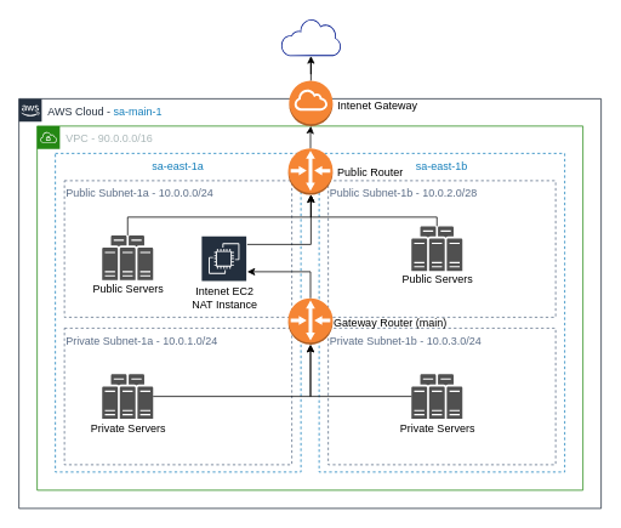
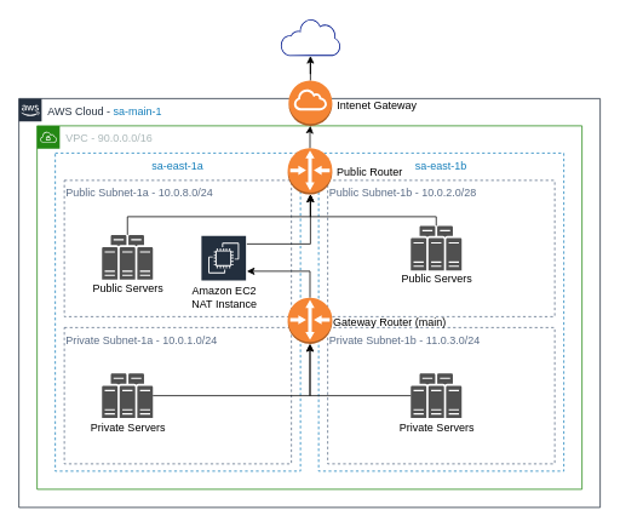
  <mxCell id="0" />
  <mxCell id="1" parent="0" />
- <mxCell id="2" value="Public Subnet-1a - 10.0.0.0/24" style="fillColor=none;strokeColor=#5A6C86;dashed=1;verticalAlign=top;fontStyle=0;fontColor=#5A6C86;align=left;" vertex="1" parent="1"><mxGeometry x="70" y="198" width="250" height="150" as="geometry" /></mxCell>
+ <mxCell id="2" value="Public Subnet-1a - 10.0.8.0/24" style="fillColor=none;strokeColor=#5A6C86;dashed=1;verticalAlign=top;fontStyle=0;fontColor=#5A6C86;align=left;" vertex="1" parent="1"><mxGeometry x="70" y="198" width="250" height="150" as="geometry" /></mxCell>
  <mxCell id="3" value="AWS Cloud -&amp;nbsp;&lt;span style=&quot;color: rgb(20 , 126 , 186)&quot;&gt;sa-main-1&lt;/span&gt;" style="points=[[0,0],[0.25,0],[0.5,0],[0.75,0],[1,0],[1,0.25],[1,0.5],[1,0.75],[1,1],[0.75,1],[0.5,1],[0.25,1],[0,1],[0,0.75],[0,0.5],[0,0.25]];outlineConnect=0;gradientColor=none;html=1;whiteSpace=wrap;fontSize=12;fontStyle=0;shape=mxgraph.aws4.group;grIcon=mxgraph.aws4.group_aws_cloud_alt;strokeColor=#232F3E;fillColor=none;verticalAlign=top;align=left;spacingLeft=30;fontColor=#232F3E;dashed=0;" vertex="1" parent="1"><mxGeometry x="20" y="108" width="640" height="450" as="geometry" /></mxCell>
  <mxCell id="4" value="VPC - 90.0.0.0/16" style="points=[[0,0],[0.25,0],[0.5,0],[0.75,0],[1,0],[1,0.25],[1,0.5],[1,0.75],[1,1],[0.75,1],[0.5,1],[0.25,1],[0,1],[0,0.75],[0,0.5],[0,0.25]];outlineConnect=0;gradientColor=none;html=1;whiteSpace=wrap;fontSize=12;fontStyle=0;shape=mxgraph.aws4.group;grIcon=mxgraph.aws4.group_vpc;strokeColor=#248814;fillColor=none;verticalAlign=top;align=left;spacingLeft=30;fontColor=#AAB7B8;dashed=0;" vertex="1" parent="1"><mxGeometry x="40" y="138" width="600" height="400" as="geometry" /></mxCell>
  <mxCell id="5" value="sa-east-1b" style="fillColor=none;strokeColor=#147EBA;dashed=1;verticalAlign=top;fontStyle=0;fontColor=#147EBA;" vertex="1" parent="1"><mxGeometry x="350" y="168" width="270" height="350" as="geometry" /></mxCell>
- <mxCell id="6" value="Private Subnet-1b - 10.0.3.0/24" style="fillColor=none;strokeColor=#5A6C86;dashed=1;verticalAlign=top;fontStyle=0;fontColor=#5A6C86;align=left;" vertex="1" parent="1"><mxGeometry x="360" y="360" width="250" height="150" as="geometry" /></mxCell>
+ <mxCell id="6" value="Private Subnet-1b - 11.0.3.0/24" style="fillColor=none;strokeColor=#5A6C86;dashed=1;verticalAlign=top;fontStyle=0;fontColor=#5A6C86;align=left;" vertex="1" parent="1"><mxGeometry x="360" y="360" width="250" height="150" as="geometry" /></mxCell>
  <mxCell id="7" value="Public Subnet-1b - 10.0.2.0/28" style="fillColor=none;strokeColor=#5A6C86;dashed=1;verticalAlign=top;fontStyle=0;fontColor=#5A6C86;align=left;" vertex="1" parent="1"><mxGeometry x="360" y="198" width="250" height="150" as="geometry" /></mxCell>
  <mxCell id="8" value="sa-east-1a" style="fillColor=none;strokeColor=#147EBA;dashed=1;verticalAlign=top;fontStyle=0;fontColor=#147EBA;" vertex="1" parent="1"><mxGeometry x="60" y="168" width="270" height="350" as="geometry" /></mxCell>
  <mxCell id="9" value="Private Subnet-1a - 10.0.1.0/24" style="fillColor=none;strokeColor=#5A6C86;dashed=1;verticalAlign=top;fontStyle=0;fontColor=#5A6C86;align=left;" vertex="1" parent="1"><mxGeometry x="70" y="360" width="250" height="150" as="geometry" /></mxCell>
  <mxCell id="10" style="edgeStyle=orthogonalEdgeStyle;rounded=0;orthogonalLoop=1;jettySize=auto;html=1;" edge="1" parent="1" source="15" target="12"><mxGeometry relative="1" as="geometry" /></mxCell>
  <mxCell id="11" value="" style="group" vertex="1" connectable="0" parent="1"><mxGeometry x="317" y="88" width="147" height="50" as="geometry" /></mxCell>
  <mxCell id="12" value="" style="outlineConnect=0;dashed=0;verticalLabelPosition=bottom;verticalAlign=top;align=center;html=1;shape=mxgraph.aws3.internet_gateway;fillColor=#F58534;gradientColor=none;strokeWidth=6;" vertex="1" parent="11"><mxGeometry width="48" height="50" as="geometry" /></mxCell>
  <mxCell id="13" value="Intenet Gateway" style="text;html=1;align=center;verticalAlign=middle;resizable=0;points=[];;autosize=1;" vertex="1" parent="11"><mxGeometry x="47" y="18" width="100" height="20" as="geometry" /></mxCell>
  <mxCell id="14" value="" style="group" vertex="1" connectable="0" parent="1"><mxGeometry x="316" y="162.5" width="135" height="51" as="geometry" /></mxCell>
  <mxCell id="15" value="" style="outlineConnect=0;dashed=0;verticalLabelPosition=bottom;verticalAlign=top;align=center;html=1;shape=mxgraph.aws3.router;fillColor=#F58534;gradientColor=none;strokeWidth=6;" vertex="1" parent="14"><mxGeometry width="49" height="51" as="geometry" /></mxCell>
  <mxCell id="16" value="Public Router" style="text;html=1;align=center;verticalAlign=middle;resizable=0;points=[];;autosize=1;" vertex="1" parent="14"><mxGeometry x="45" y="16.5" width="90" height="20" as="geometry" /></mxCell>
  <mxCell id="17" value="" style="group" vertex="1" connectable="0" parent="1"><mxGeometry x="316" y="327" width="157" height="51" as="geometry" /></mxCell>
  <mxCell id="18" value="" style="outlineConnect=0;dashed=0;verticalLabelPosition=bottom;verticalAlign=top;align=center;html=1;shape=mxgraph.aws3.router;fillColor=#F58534;gradientColor=none;strokeWidth=6;" vertex="1" parent="17"><mxGeometry width="49" height="51" as="geometry" /></mxCell>
  <mxCell id="19" value="Gateway Router (main)" style="text;html=1;align=center;verticalAlign=middle;resizable=0;points=[];;autosize=1;" vertex="1" parent="17"><mxGeometry x="47" y="16.5" width="130" height="20" as="geometry" /></mxCell>
  <mxCell id="20" style="edgeStyle=orthogonalEdgeStyle;rounded=0;orthogonalLoop=1;jettySize=auto;html=1;" edge="1" parent="1" source="18" target="22"><mxGeometry relative="1" as="geometry"><mxPoint x="275" y="258.286" as="targetPoint" /><Array as="points"><mxPoint x="341" y="298" /></Array></mxGeometry></mxCell>
  <mxCell id="21" value="" style="group" vertex="1" connectable="0" parent="1"><mxGeometry x="220" y="258" width="51" height="114" as="geometry" /></mxCell>
  <mxCell id="22" value="" style="outlineConnect=0;fontColor=#232F3E;gradientColor=none;strokeColor=#ffffff;fillColor=#232F3E;dashed=0;verticalLabelPosition=middle;verticalAlign=bottom;align=center;html=1;whiteSpace=wrap;fontSize=10;fontStyle=1;spacing=3;shape=mxgraph.aws4.productIcon;prIcon=mxgraph.aws4.ec2;" vertex="1" parent="21"><mxGeometry width="51" height="54" as="geometry" /></mxCell>
- <mxCell id="23" value="Intenet EC2&lt;br&gt;NAT Instance" style="text;html=1;align=center;verticalAlign=middle;resizable=0;points=[];;autosize=1;direction=south;" vertex="1" parent="21"><mxGeometry x="10.5" y="24" width="30" height="90" as="geometry" /></mxCell>
+ <mxCell id="23" value="Amazon EC2&lt;br&gt;NAT Instance" style="text;html=1;align=center;verticalAlign=middle;resizable=0;points=[];;autosize=1;direction=south;" vertex="1" parent="21"><mxGeometry x="10.5" y="24" width="30" height="90" as="geometry" /></mxCell>
  <mxCell id="24" value="" style="aspect=fixed;pointerEvents=1;shadow=0;dashed=0;html=1;strokeColor=none;labelPosition=center;verticalLabelPosition=bottom;verticalAlign=top;align=center;fillColor=#00188D;shape=mxgraph.mscae.enterprise.internet_hollow" vertex="1" parent="1"><mxGeometry x="308" y="20" width="66" height="41" as="geometry" /></mxCell>
  <mxCell id="25" style="edgeStyle=orthogonalEdgeStyle;rounded=0;orthogonalLoop=1;jettySize=auto;html=1;entryX=0.5;entryY=1;entryDx=0;entryDy=0;entryPerimeter=0;" edge="1" parent="1" source="12" target="24"><mxGeometry relative="1" as="geometry" /></mxCell>
  <mxCell id="26" value="" style="group" vertex="1" connectable="0" parent="1"><mxGeometry x="90" y="410.5" width="100" height="69" as="geometry" /></mxCell>
  <mxCell id="27" value="" style="pointerEvents=1;shadow=0;dashed=0;html=1;strokeColor=none;fillColor=#505050;labelPosition=center;verticalLabelPosition=bottom;verticalAlign=top;outlineConnect=0;align=center;shape=mxgraph.office.servers.server_farm;" vertex="1" parent="26"><mxGeometry x="21.5" width="56" height="49" as="geometry" /></mxCell>
  <mxCell id="28" value="Private Servers" style="text;html=1;align=center;verticalAlign=middle;resizable=0;points=[];;autosize=1;" vertex="1" parent="26"><mxGeometry y="49" width="100" height="20" as="geometry" /></mxCell>
  <mxCell id="29" value="" style="group" vertex="1" connectable="0" parent="1"><mxGeometry x="430" y="410.5" width="100" height="69" as="geometry" /></mxCell>
  <mxCell id="30" value="" style="pointerEvents=1;shadow=0;dashed=0;html=1;strokeColor=none;fillColor=#505050;labelPosition=center;verticalLabelPosition=bottom;verticalAlign=top;outlineConnect=0;align=center;shape=mxgraph.office.servers.server_farm;" vertex="1" parent="29"><mxGeometry x="21.5" width="56" height="49" as="geometry" /></mxCell>
  <mxCell id="31" value="Private Servers" style="text;html=1;align=center;verticalAlign=middle;resizable=0;points=[];;autosize=1;" vertex="1" parent="29"><mxGeometry y="49" width="100" height="20" as="geometry" /></mxCell>
  <mxCell id="32" style="edgeStyle=orthogonalEdgeStyle;rounded=0;orthogonalLoop=1;jettySize=auto;html=1;entryX=0.5;entryY=1;entryDx=0;entryDy=0;entryPerimeter=0;" edge="1" parent="1" source="27" target="18"><mxGeometry relative="1" as="geometry" /></mxCell>
  <mxCell id="33" style="edgeStyle=orthogonalEdgeStyle;rounded=0;orthogonalLoop=1;jettySize=auto;html=1;entryX=0.5;entryY=1;entryDx=0;entryDy=0;entryPerimeter=0;" edge="1" parent="1" source="30" target="18"><mxGeometry relative="1" as="geometry" /></mxCell>
  <mxCell id="34" value="" style="group" vertex="1" connectable="0" parent="1"><mxGeometry x="90" y="258" width="100" height="69" as="geometry" /></mxCell>
  <mxCell id="35" value="" style="pointerEvents=1;shadow=0;dashed=0;html=1;strokeColor=none;fillColor=#505050;labelPosition=center;verticalLabelPosition=bottom;verticalAlign=top;outlineConnect=0;align=center;shape=mxgraph.office.servers.server_farm;" vertex="1" parent="34"><mxGeometry x="21.5" width="56" height="49" as="geometry" /></mxCell>
  <mxCell id="36" value="Public Servers" style="text;html=1;align=center;verticalAlign=middle;resizable=0;points=[];;autosize=1;" vertex="1" parent="34"><mxGeometry x="5" y="49" width="90" height="20" as="geometry" /></mxCell>
  <mxCell id="37" value="" style="group" vertex="1" connectable="0" parent="1"><mxGeometry x="430" y="248" width="100" height="69" as="geometry" /></mxCell>
  <mxCell id="38" value="" style="pointerEvents=1;shadow=0;dashed=0;html=1;strokeColor=none;fillColor=#505050;labelPosition=center;verticalLabelPosition=bottom;verticalAlign=top;outlineConnect=0;align=center;shape=mxgraph.office.servers.server_farm;" vertex="1" parent="37"><mxGeometry x="21.5" width="56" height="49" as="geometry" /></mxCell>
  <mxCell id="39" value="Public Servers" style="text;html=1;align=center;verticalAlign=middle;resizable=0;points=[];;autosize=1;" vertex="1" parent="37"><mxGeometry x="5" y="49" width="90" height="20" as="geometry" /></mxCell>
  <mxCell id="40" style="edgeStyle=orthogonalEdgeStyle;rounded=0;orthogonalLoop=1;jettySize=auto;html=1;" edge="1" parent="1" source="38" target="15"><mxGeometry relative="1" as="geometry"><Array as="points"><mxPoint x="480" y="238" /><mxPoint x="341" y="238" /></Array></mxGeometry></mxCell>
  <mxCell id="41" style="edgeStyle=orthogonalEdgeStyle;rounded=0;orthogonalLoop=1;jettySize=auto;html=1;" edge="1" parent="1" source="35" target="15"><mxGeometry relative="1" as="geometry"><Array as="points"><mxPoint x="139" y="238" /><mxPoint x="341" y="238" /></Array></mxGeometry></mxCell>
  <mxCell id="42" style="edgeStyle=orthogonalEdgeStyle;rounded=0;orthogonalLoop=1;jettySize=auto;html=1;" edge="1" parent="1" source="22" target="15"><mxGeometry relative="1" as="geometry"><Array as="points"><mxPoint x="341" y="268" /></Array></mxGeometry></mxCell>
